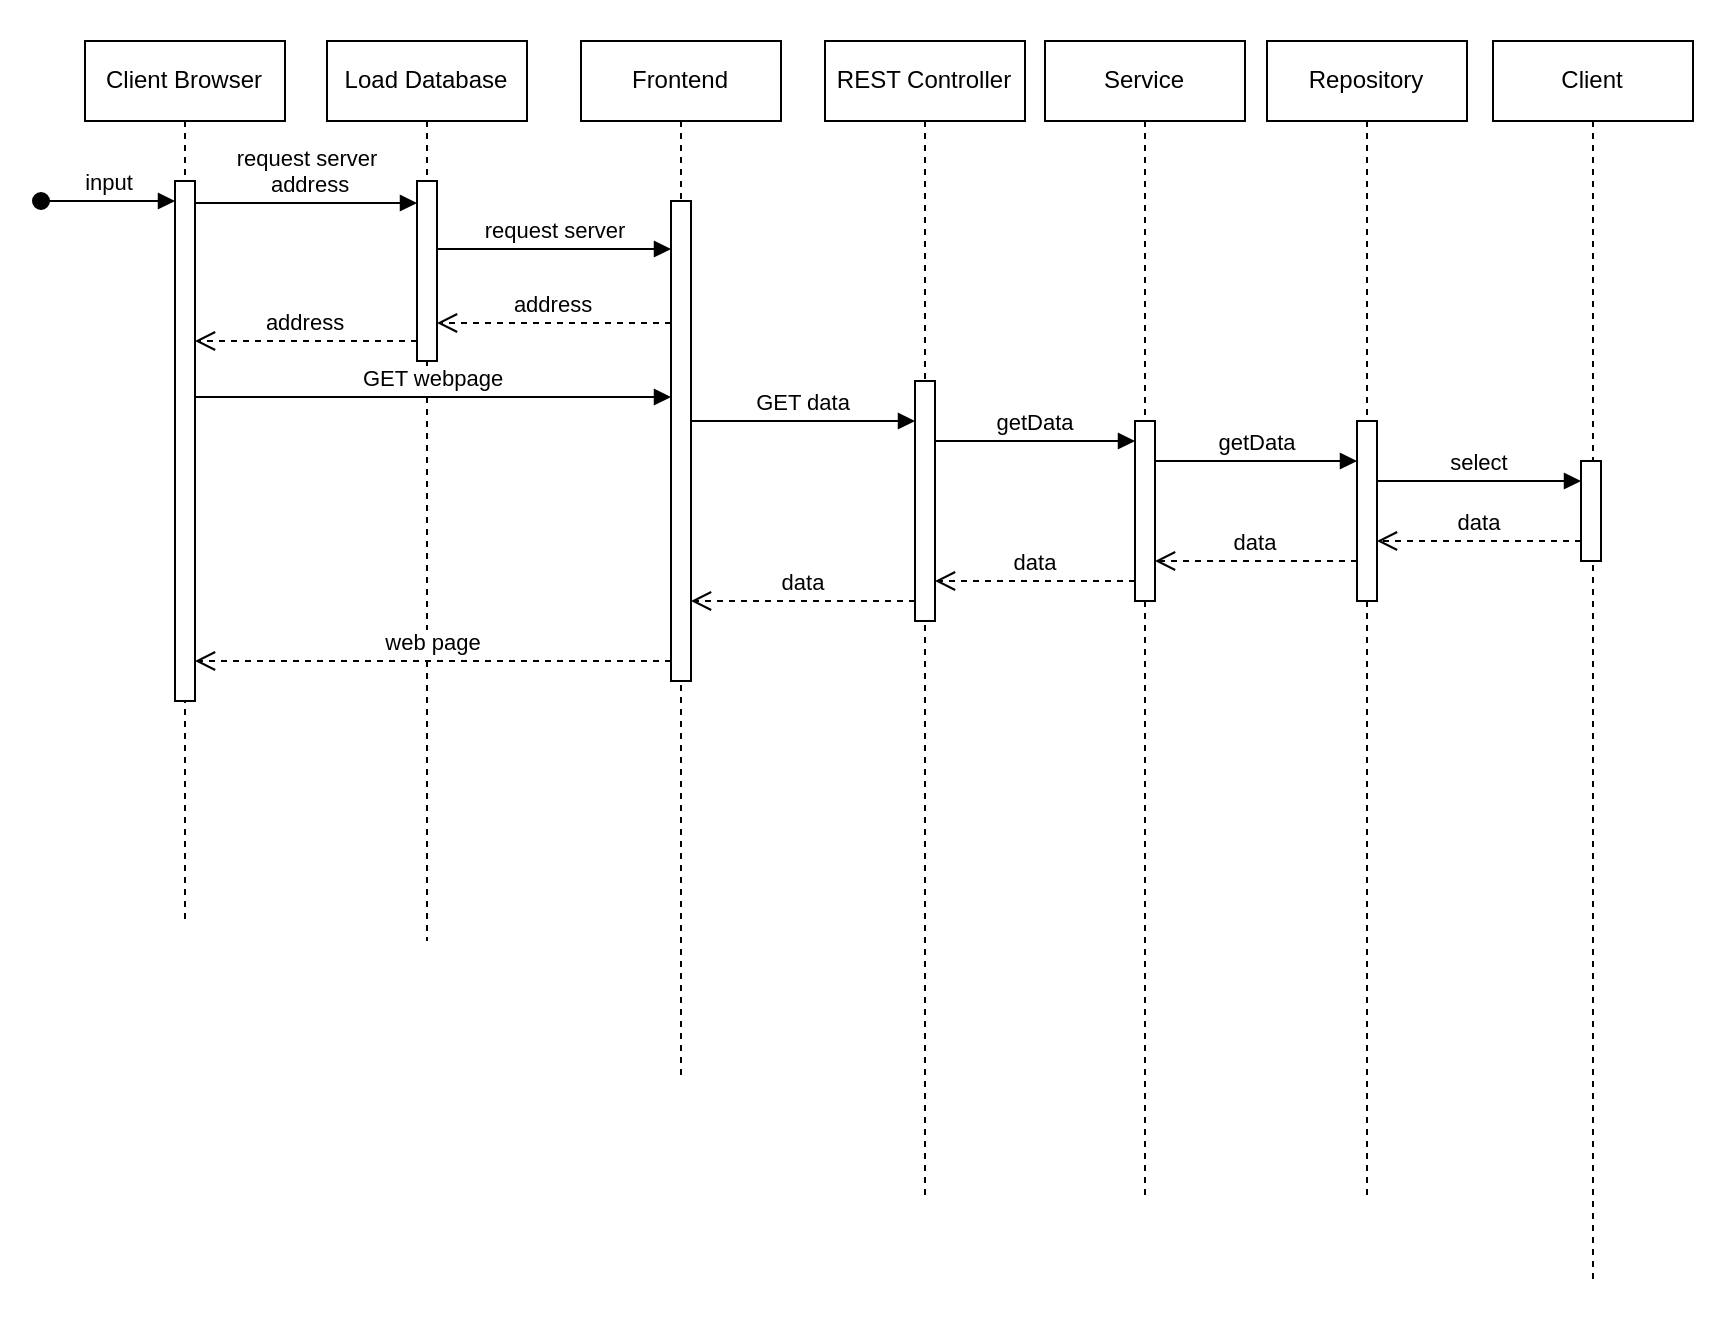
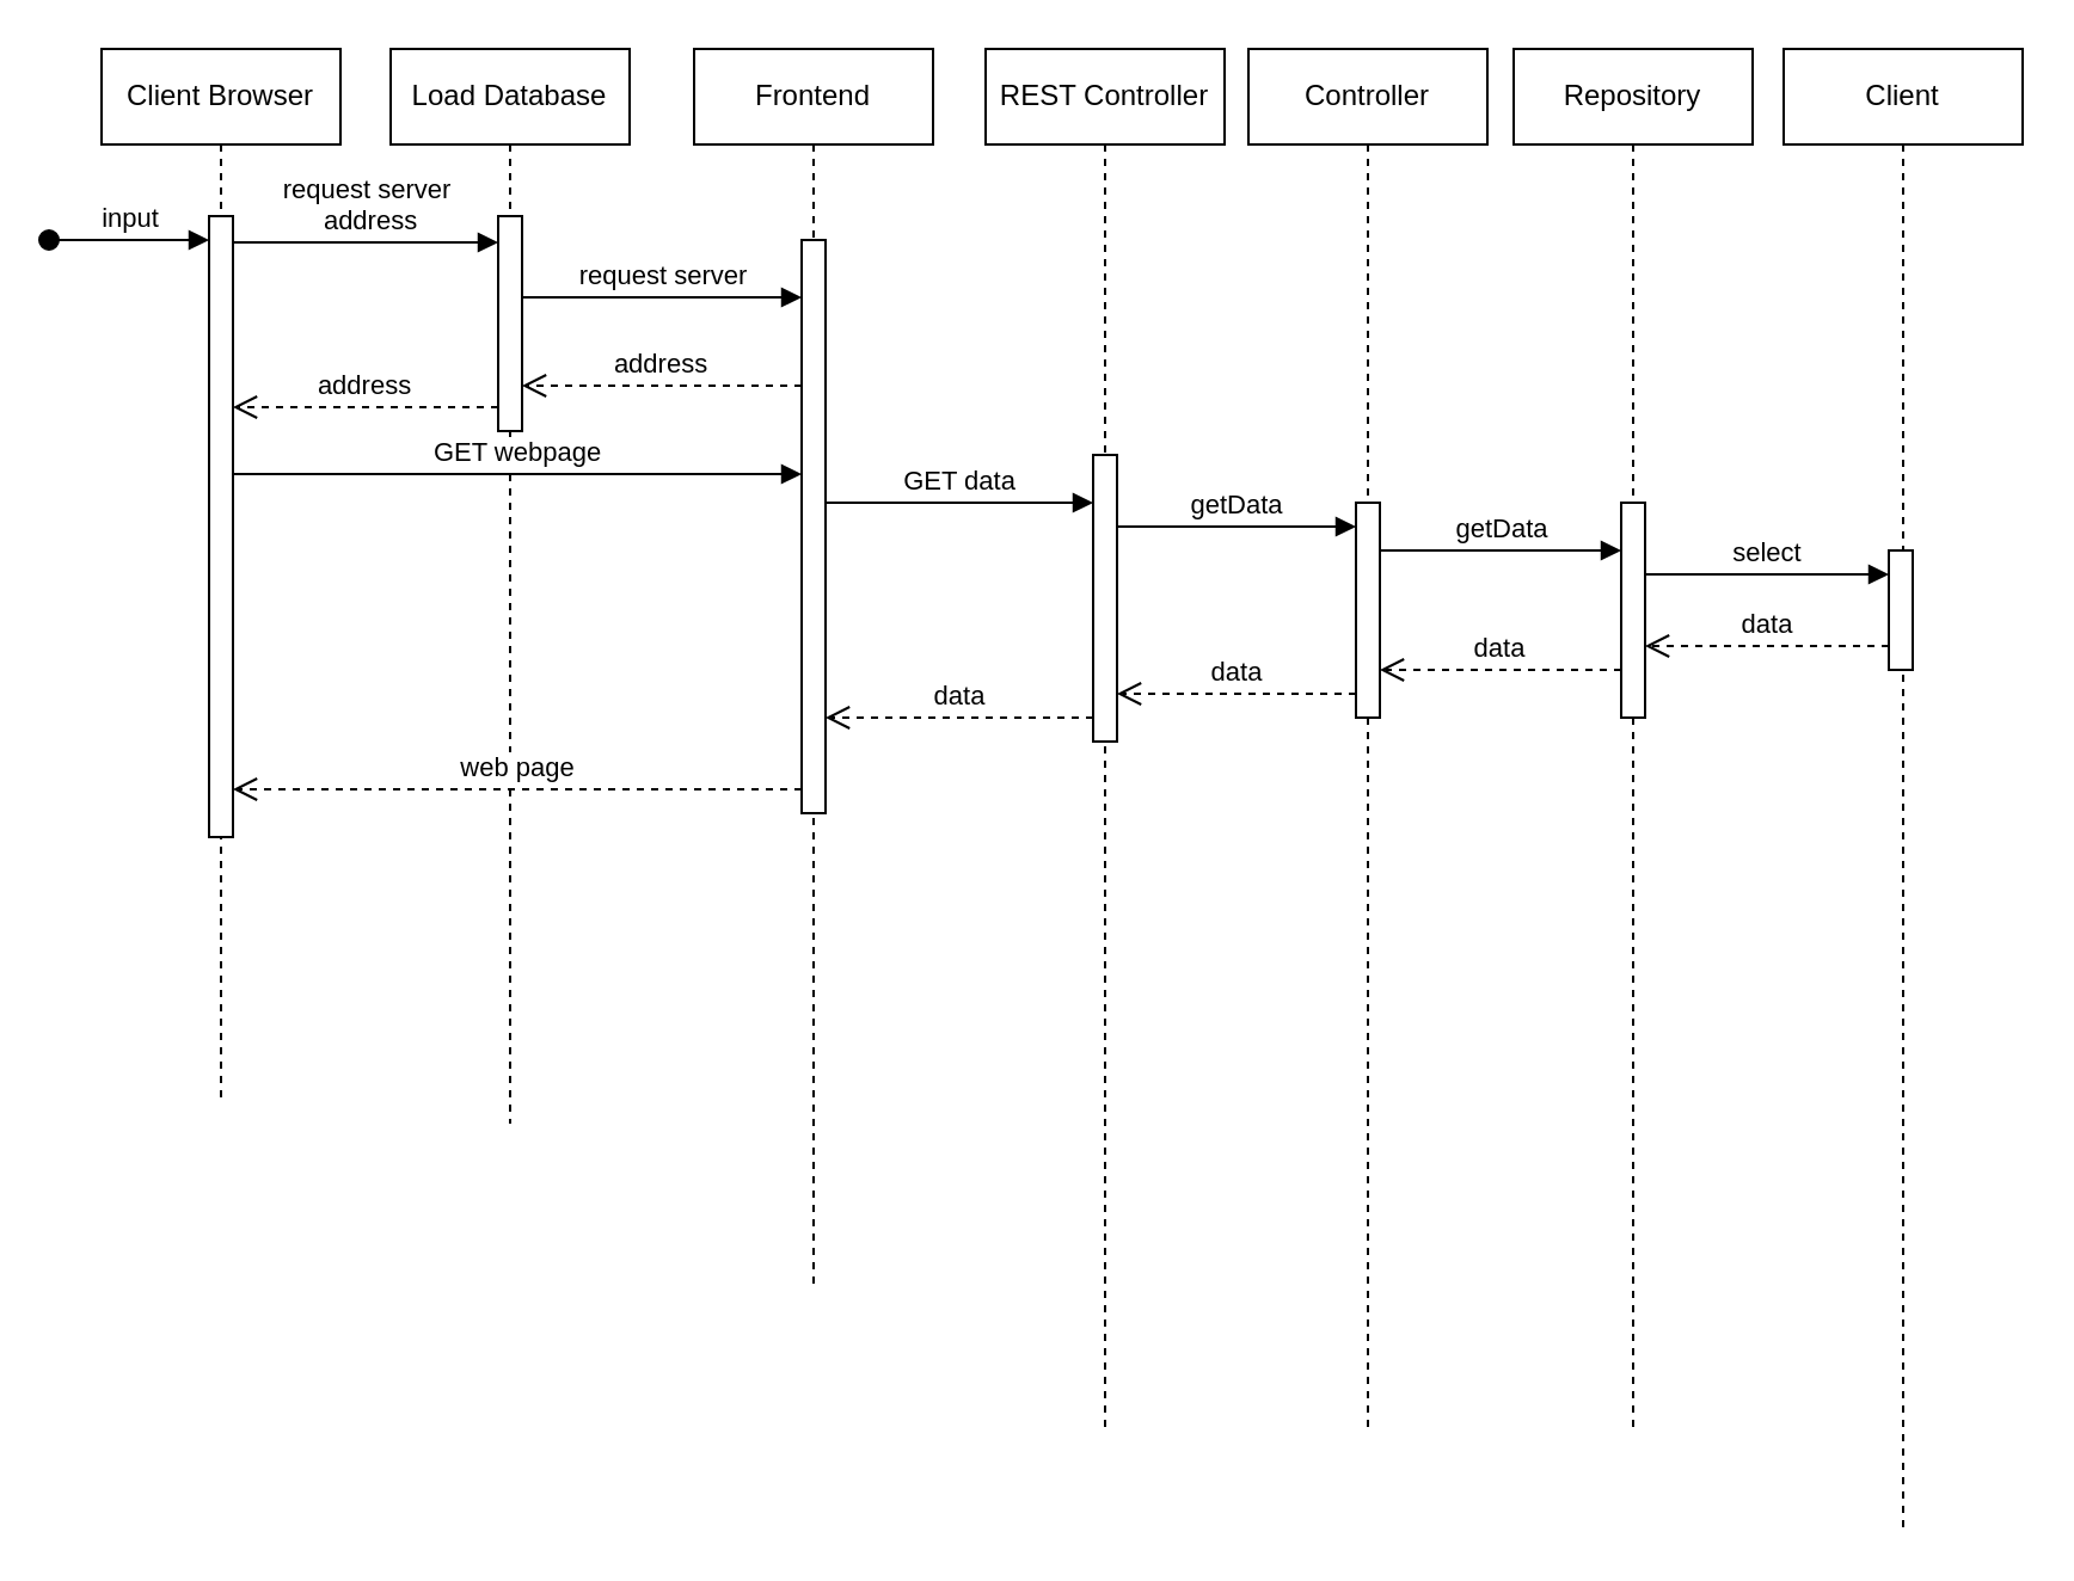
  <mxCell id="0" />
  <mxCell id="1" parent="0" />
  <mxCell id="2" value="Load Database" style="shape=umlLifeline;perimeter=lifelinePerimeter;whiteSpace=wrap;html=1;container=0;dropTarget=0;collapsible=0;recursiveResize=0;outlineConnect=0;portConstraint=eastwest;newEdgeStyle={&quot;edgeStyle&quot;:&quot;elbowEdgeStyle&quot;,&quot;elbow&quot;:&quot;vertical&quot;,&quot;curved&quot;:0,&quot;rounded&quot;:0};" parent="1" vertex="1"><mxGeometry x="163" y="20" width="100" height="450" as="geometry" /></mxCell>
  <mxCell id="3" value="" style="html=1;points=[];perimeter=orthogonalPerimeter;outlineConnect=0;targetShapes=umlLifeline;portConstraint=eastwest;newEdgeStyle={&quot;edgeStyle&quot;:&quot;elbowEdgeStyle&quot;,&quot;elbow&quot;:&quot;vertical&quot;,&quot;curved&quot;:0,&quot;rounded&quot;:0};" parent="2" vertex="1"><mxGeometry x="45" y="70" width="10" height="90" as="geometry" /></mxCell>
  <mxCell id="4" value="Frontend" style="shape=umlLifeline;perimeter=lifelinePerimeter;whiteSpace=wrap;html=1;container=0;dropTarget=0;collapsible=0;recursiveResize=0;outlineConnect=0;portConstraint=eastwest;newEdgeStyle={&quot;edgeStyle&quot;:&quot;elbowEdgeStyle&quot;,&quot;elbow&quot;:&quot;vertical&quot;,&quot;curved&quot;:0,&quot;rounded&quot;:0};" parent="1" vertex="1"><mxGeometry x="290" y="20" width="100" height="520" as="geometry" /></mxCell>
  <mxCell id="5" value="" style="html=1;points=[];perimeter=orthogonalPerimeter;outlineConnect=0;targetShapes=umlLifeline;portConstraint=eastwest;newEdgeStyle={&quot;edgeStyle&quot;:&quot;elbowEdgeStyle&quot;,&quot;elbow&quot;:&quot;vertical&quot;,&quot;curved&quot;:0,&quot;rounded&quot;:0};" parent="4" vertex="1"><mxGeometry x="45" y="80" width="10" height="240" as="geometry" /></mxCell>
  <mxCell id="6" value="request server" style="html=1;verticalAlign=bottom;endArrow=block;edgeStyle=elbowEdgeStyle;elbow=vertical;curved=0;rounded=0;" parent="1" source="3" target="5" edge="1"><mxGeometry relative="1" as="geometry"><mxPoint x="218" y="124" as="sourcePoint" /><Array as="points"><mxPoint x="303" y="124" /></Array><mxPoint x="368" y="124" as="targetPoint" /></mxGeometry></mxCell>
  <mxCell id="7" value="Client" style="shape=umlLifeline;perimeter=lifelinePerimeter;whiteSpace=wrap;html=1;container=0;dropTarget=0;collapsible=0;recursiveResize=0;outlineConnect=0;portConstraint=eastwest;newEdgeStyle={&quot;edgeStyle&quot;:&quot;elbowEdgeStyle&quot;,&quot;elbow&quot;:&quot;vertical&quot;,&quot;curved&quot;:0,&quot;rounded&quot;:0};" parent="1" vertex="1"><mxGeometry x="746" y="20" width="100" height="620" as="geometry" /></mxCell>
  <mxCell id="8" value="GET data" style="html=1;verticalAlign=bottom;endArrow=block;edgeStyle=elbowEdgeStyle;elbow=vertical;curved=0;rounded=0;" parent="1" source="5" edge="1" target="11"><mxGeometry relative="1" as="geometry"><mxPoint x="378" y="144" as="sourcePoint" /><Array as="points"><mxPoint x="410" y="210" /></Array><mxPoint x="543" y="144" as="targetPoint" /></mxGeometry></mxCell>
  <mxCell id="9" value="address" style="html=1;verticalAlign=bottom;endArrow=open;dashed=1;endSize=8;edgeStyle=elbowEdgeStyle;elbow=horizontal;curved=0;rounded=0;" parent="1" edge="1" target="3" source="5"><mxGeometry relative="1" as="geometry"><mxPoint x="218" y="161" as="targetPoint" /><Array as="points"><mxPoint x="305" y="161" /></Array><mxPoint x="368" y="161" as="sourcePoint" /><mxPoint as="offset" /></mxGeometry></mxCell>
  <mxCell id="10" value="REST Controller" style="shape=umlLifeline;perimeter=lifelinePerimeter;whiteSpace=wrap;html=1;container=0;dropTarget=0;collapsible=0;recursiveResize=0;outlineConnect=0;portConstraint=eastwest;newEdgeStyle={&quot;edgeStyle&quot;:&quot;elbowEdgeStyle&quot;,&quot;elbow&quot;:&quot;vertical&quot;,&quot;curved&quot;:0,&quot;rounded&quot;:0};" vertex="1" parent="1"><mxGeometry x="412" y="20" width="100" height="580" as="geometry" /></mxCell>
  <mxCell id="11" value="" style="html=1;points=[];perimeter=orthogonalPerimeter;outlineConnect=0;targetShapes=umlLifeline;portConstraint=eastwest;newEdgeStyle={&quot;edgeStyle&quot;:&quot;elbowEdgeStyle&quot;,&quot;elbow&quot;:&quot;vertical&quot;,&quot;curved&quot;:0,&quot;rounded&quot;:0};" vertex="1" parent="10"><mxGeometry x="45" y="170" width="10" height="120" as="geometry" /></mxCell>
  <mxCell id="12" value="Client Browser" style="shape=umlLifeline;perimeter=lifelinePerimeter;whiteSpace=wrap;html=1;container=0;dropTarget=0;collapsible=0;recursiveResize=0;outlineConnect=0;portConstraint=eastwest;newEdgeStyle={&quot;edgeStyle&quot;:&quot;elbowEdgeStyle&quot;,&quot;elbow&quot;:&quot;vertical&quot;,&quot;curved&quot;:0,&quot;rounded&quot;:0};" vertex="1" parent="1"><mxGeometry x="42" y="20" width="100" height="440" as="geometry" /></mxCell>
  <mxCell id="13" value="" style="html=1;points=[];perimeter=orthogonalPerimeter;outlineConnect=0;targetShapes=umlLifeline;portConstraint=eastwest;newEdgeStyle={&quot;edgeStyle&quot;:&quot;elbowEdgeStyle&quot;,&quot;elbow&quot;:&quot;vertical&quot;,&quot;curved&quot;:0,&quot;rounded&quot;:0};" vertex="1" parent="12"><mxGeometry x="45" y="70" width="10" height="260" as="geometry" /></mxCell>
  <mxCell id="14" value="input" style="html=1;verticalAlign=bottom;startArrow=oval;endArrow=block;startSize=8;edgeStyle=elbowEdgeStyle;elbow=vertical;curved=0;rounded=0;" edge="1" parent="1" target="13"><mxGeometry relative="1" as="geometry"><mxPoint x="20" y="100" as="sourcePoint" /><mxPoint x="87" y="100" as="targetPoint" /></mxGeometry></mxCell>
  <mxCell id="15" value="web page" style="html=1;verticalAlign=bottom;endArrow=open;dashed=1;endSize=8;edgeStyle=elbowEdgeStyle;elbow=horizontal;curved=0;rounded=0;" edge="1" parent="1" source="5" target="13"><mxGeometry relative="1" as="geometry"><mxPoint x="97" y="278" as="targetPoint" /><Array as="points"><mxPoint x="290" y="330" /><mxPoint x="187" y="318" /></Array><mxPoint x="368" y="278" as="sourcePoint" /><mxPoint as="offset" /></mxGeometry></mxCell>
  <mxCell id="16" value="request server&lt;br&gt;&amp;nbsp;address" style="html=1;verticalAlign=bottom;endArrow=block;edgeStyle=elbowEdgeStyle;elbow=vertical;curved=0;rounded=0;" edge="1" parent="1" source="13" target="3"><mxGeometry relative="1" as="geometry"><mxPoint x="97" y="101" as="sourcePoint" /><Array as="points"><mxPoint x="185" y="101" /></Array><mxPoint x="208" y="101" as="targetPoint" /></mxGeometry></mxCell>
  <mxCell id="17" value="data" style="html=1;verticalAlign=bottom;endArrow=open;dashed=1;endSize=8;edgeStyle=elbowEdgeStyle;elbow=horizontal;curved=0;rounded=0;" edge="1" parent="1" source="11" target="5"><mxGeometry relative="1" as="geometry"><mxPoint x="450" y="350" as="targetPoint" /><Array as="points"><mxPoint x="400" y="300" /><mxPoint x="510" y="190" /><mxPoint x="460" y="200" /></Array><mxPoint x="721" y="350" as="sourcePoint" /><mxPoint as="offset" /></mxGeometry></mxCell>
  <mxCell id="18" value="select" style="html=1;verticalAlign=bottom;endArrow=block;edgeStyle=elbowEdgeStyle;elbow=vertical;curved=0;rounded=0;" edge="1" parent="1" source="24" target="22"><mxGeometry relative="1" as="geometry"><mxPoint x="560" y="180" as="sourcePoint" /><Array as="points"><mxPoint x="730" y="240" /></Array><mxPoint x="725" y="180" as="targetPoint" /></mxGeometry></mxCell>
  <mxCell id="19" value="data" style="html=1;verticalAlign=bottom;endArrow=open;dashed=1;endSize=8;edgeStyle=elbowEdgeStyle;elbow=horizontal;curved=0;rounded=0;" edge="1" parent="1" source="22" target="24"><mxGeometry relative="1" as="geometry"><mxPoint x="580" y="244.5" as="targetPoint" /><Array as="points"><mxPoint x="720" y="270" /></Array><mxPoint x="745" y="244.5" as="sourcePoint" /><mxPoint as="offset" /></mxGeometry></mxCell>
  <mxCell id="20" value="address" style="html=1;verticalAlign=bottom;endArrow=open;dashed=1;endSize=8;edgeStyle=elbowEdgeStyle;elbow=horizontal;curved=0;rounded=0;" edge="1" parent="1" source="3" target="13"><mxGeometry relative="1" as="geometry"><mxPoint x="30" y="170" as="targetPoint" /><Array as="points"><mxPoint x="117" y="170" /></Array><mxPoint x="180" y="170" as="sourcePoint" /><mxPoint as="offset" /></mxGeometry></mxCell>
  <mxCell id="21" value="GET webpage" style="html=1;verticalAlign=bottom;endArrow=block;edgeStyle=elbowEdgeStyle;elbow=vertical;curved=0;rounded=0;" edge="1" parent="1" source="13" target="5"><mxGeometry relative="1" as="geometry"><mxPoint x="97" y="198" as="sourcePoint" /><Array as="points"><mxPoint x="251" y="198" /></Array><mxPoint x="368" y="198" as="targetPoint" /></mxGeometry></mxCell>
  <mxCell id="22" value="" style="html=1;points=[];perimeter=orthogonalPerimeter;outlineConnect=0;targetShapes=umlLifeline;portConstraint=eastwest;newEdgeStyle={&quot;edgeStyle&quot;:&quot;elbowEdgeStyle&quot;,&quot;elbow&quot;:&quot;vertical&quot;,&quot;curved&quot;:0,&quot;rounded&quot;:0};" parent="1" vertex="1"><mxGeometry x="790" y="230" width="10" height="50" as="geometry" /></mxCell>
  <mxCell id="23" value="Repository" style="shape=umlLifeline;perimeter=lifelinePerimeter;whiteSpace=wrap;html=1;container=0;dropTarget=0;collapsible=0;recursiveResize=0;outlineConnect=0;portConstraint=eastwest;newEdgeStyle={&quot;edgeStyle&quot;:&quot;elbowEdgeStyle&quot;,&quot;elbow&quot;:&quot;vertical&quot;,&quot;curved&quot;:0,&quot;rounded&quot;:0};" vertex="1" parent="1"><mxGeometry x="633" y="20" width="100" height="580" as="geometry" /></mxCell>
  <mxCell id="24" value="" style="html=1;points=[];perimeter=orthogonalPerimeter;outlineConnect=0;targetShapes=umlLifeline;portConstraint=eastwest;newEdgeStyle={&quot;edgeStyle&quot;:&quot;elbowEdgeStyle&quot;,&quot;elbow&quot;:&quot;vertical&quot;,&quot;curved&quot;:0,&quot;rounded&quot;:0};" vertex="1" parent="23"><mxGeometry x="45" y="190" width="10" height="90" as="geometry" /></mxCell>
- <mxCell id="25" value="Service" style="shape=umlLifeline;perimeter=lifelinePerimeter;whiteSpace=wrap;html=1;container=0;dropTarget=0;collapsible=0;recursiveResize=0;outlineConnect=0;portConstraint=eastwest;newEdgeStyle={&quot;edgeStyle&quot;:&quot;elbowEdgeStyle&quot;,&quot;elbow&quot;:&quot;vertical&quot;,&quot;curved&quot;:0,&quot;rounded&quot;:0};" vertex="1" parent="1"><mxGeometry x="522" y="20" width="100" height="580" as="geometry" /></mxCell>
+ <mxCell id="25" value="Controller" style="shape=umlLifeline;perimeter=lifelinePerimeter;whiteSpace=wrap;html=1;container=0;dropTarget=0;collapsible=0;recursiveResize=0;outlineConnect=0;portConstraint=eastwest;newEdgeStyle={&quot;edgeStyle&quot;:&quot;elbowEdgeStyle&quot;,&quot;elbow&quot;:&quot;vertical&quot;,&quot;curved&quot;:0,&quot;rounded&quot;:0};" vertex="1" parent="1"><mxGeometry x="522" y="20" width="100" height="580" as="geometry" /></mxCell>
  <mxCell id="26" value="" style="html=1;points=[];perimeter=orthogonalPerimeter;outlineConnect=0;targetShapes=umlLifeline;portConstraint=eastwest;newEdgeStyle={&quot;edgeStyle&quot;:&quot;elbowEdgeStyle&quot;,&quot;elbow&quot;:&quot;vertical&quot;,&quot;curved&quot;:0,&quot;rounded&quot;:0};" vertex="1" parent="25"><mxGeometry x="45" y="190" width="10" height="90" as="geometry" /></mxCell>
  <mxCell id="27" value="getData" style="html=1;verticalAlign=bottom;endArrow=block;edgeStyle=elbowEdgeStyle;elbow=vertical;curved=0;rounded=0;" edge="1" parent="1" source="11" target="26"><mxGeometry relative="1" as="geometry"><mxPoint x="470" y="244.5" as="sourcePoint" /><Array as="points"><mxPoint x="540" y="220" /></Array><mxPoint x="582" y="244.5" as="targetPoint" /></mxGeometry></mxCell>
  <mxCell id="28" value="data" style="html=1;verticalAlign=bottom;endArrow=open;dashed=1;endSize=8;edgeStyle=elbowEdgeStyle;elbow=horizontal;curved=0;rounded=0;" edge="1" parent="1" source="26" target="11"><mxGeometry relative="1" as="geometry"><mxPoint x="500" y="329.5" as="targetPoint" /><Array as="points"><mxPoint x="520" y="290" /><mxPoint x="665" y="229.5" /><mxPoint x="615" y="239.5" /></Array><mxPoint x="612" y="329.5" as="sourcePoint" /><mxPoint as="offset" /></mxGeometry></mxCell>
  <mxCell id="29" value="getData" style="html=1;verticalAlign=bottom;endArrow=block;edgeStyle=elbowEdgeStyle;elbow=vertical;curved=0;rounded=0;" edge="1" parent="1" source="26" target="24"><mxGeometry relative="1" as="geometry"><mxPoint x="580" y="239.5" as="sourcePoint" /><Array as="points"><mxPoint x="650" y="230" /></Array><mxPoint x="680" y="239.5" as="targetPoint" /></mxGeometry></mxCell>
  <mxCell id="30" value="data" style="html=1;verticalAlign=bottom;endArrow=open;dashed=1;endSize=8;edgeStyle=elbowEdgeStyle;elbow=horizontal;curved=0;rounded=0;" edge="1" parent="1" source="24" target="26"><mxGeometry relative="1" as="geometry"><mxPoint x="590" y="309.5" as="targetPoint" /><Array as="points"><mxPoint x="650" y="280" /><mxPoint x="788" y="249" /><mxPoint x="738" y="259" /></Array><mxPoint x="690" y="309.5" as="sourcePoint" /><mxPoint as="offset" /></mxGeometry></mxCell>
